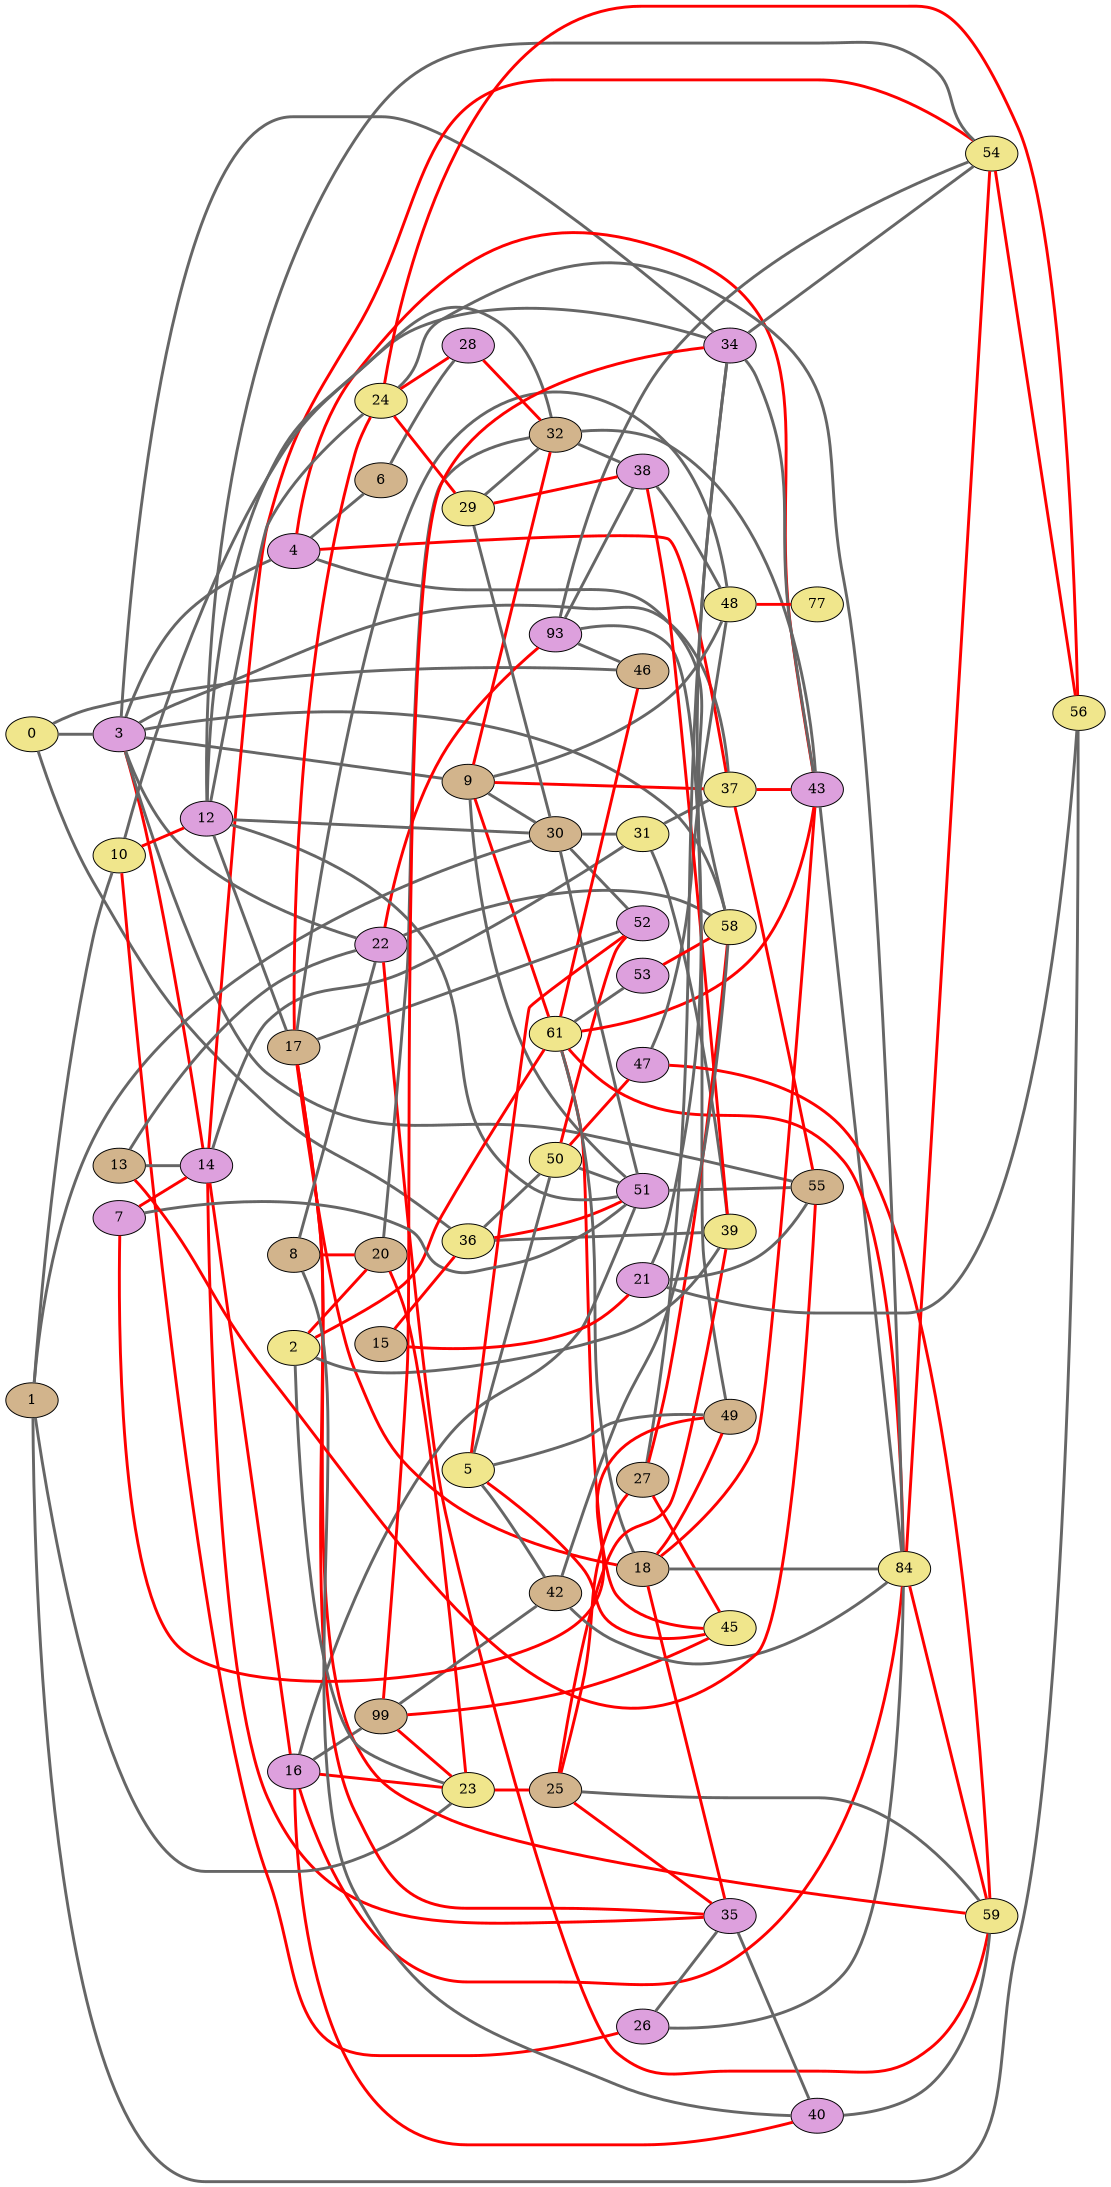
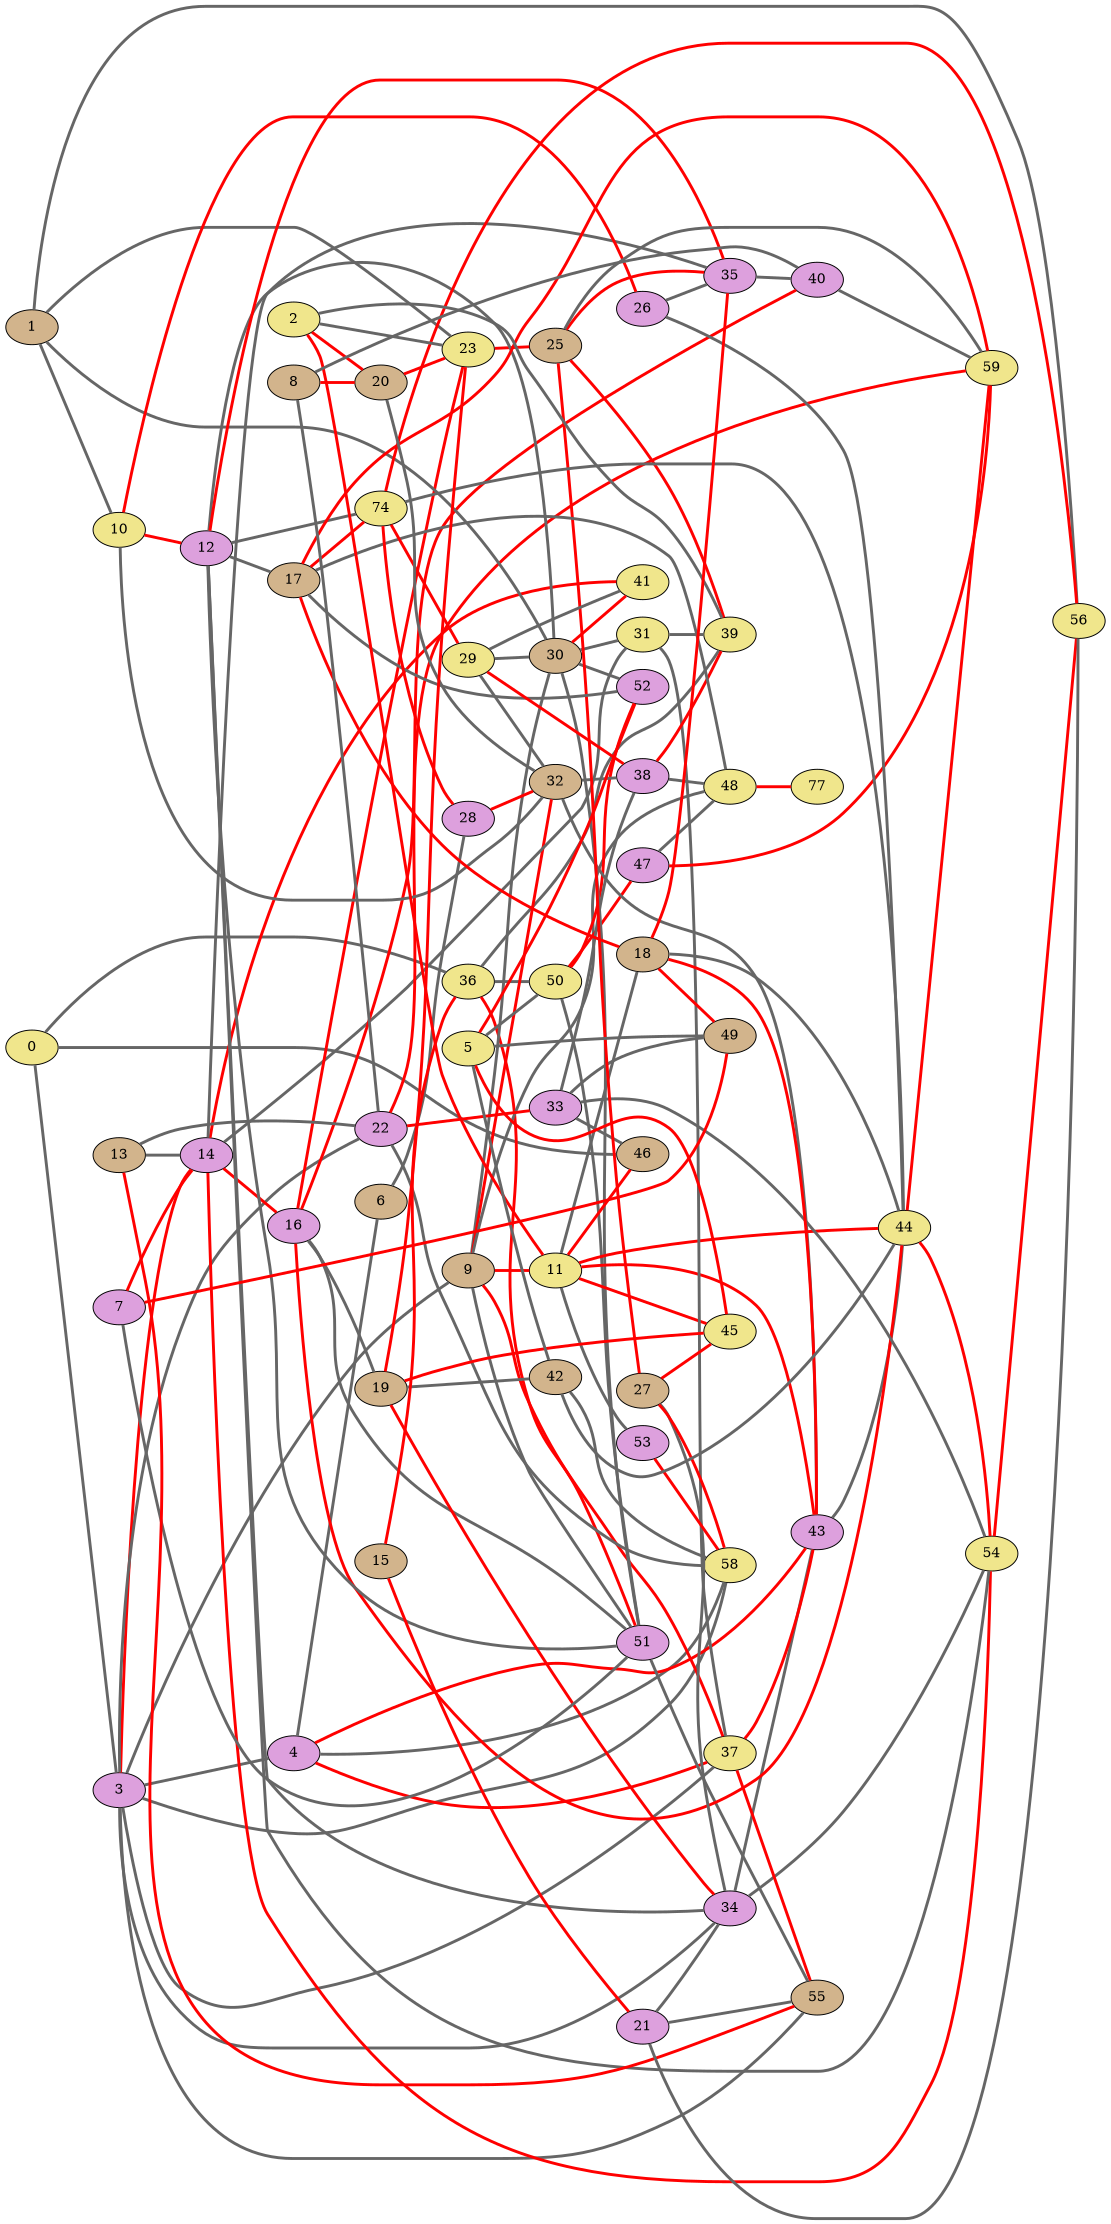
  graph {
    rankdir=LR
    node [fillcolor=khaki style=filled]
    edge [color=gray40 penwidth=3]
    3 [fillcolor=plum]
    0
    36
    46 [fillcolor=tan]
    4 [fillcolor=plum]
    9 [fillcolor=tan]
    14 [fillcolor=plum]
    22 [fillcolor=plum]
    34 [fillcolor=plum]
    37
    55 [fillcolor=tan]
    58
    39
    50
    51 [fillcolor=plum]
    43 [fillcolor=plum]
    6 [fillcolor=tan]
    30 [fillcolor=tan]
    32 [fillcolor=tan]
-   11 [label=61]
+   11
    48
    31
+   41
    35 [fillcolor=plum]
    54
    16 [fillcolor=plum]
    59
-   33 [fillcolor=plum label=93]
+   33 [fillcolor=plum]
    52 [fillcolor=plum]
    47 [fillcolor=plum]
    1 [fillcolor=tan]
    10
    23
    56
    12 [fillcolor=plum]
    26 [fillcolor=plum]
    25 [fillcolor=tan]
    38 [fillcolor=plum]
    17 [fillcolor=tan]
-   24
-   44 [label=84]
+   24 [label=74]
+   44
    27 [fillcolor=tan]
    2
    20 [fillcolor=tan]
    45
    18 [fillcolor=tan]
    53 [fillcolor=plum]
    49 [fillcolor=tan]
    28 [fillcolor=plum]
    n50 [label=77]
    40 [fillcolor=plum]
-   19 [fillcolor=tan label=99]
+   19 [fillcolor=tan]
    5
    42 [fillcolor=tan]
    7 [fillcolor=plum]
    8 [fillcolor=tan]
    29
    13 [fillcolor=tan]
    15 [fillcolor=tan]
    21 [fillcolor=plum]
    3 -- 4
    3 -- 9
    3 -- 14 [color=red]
    3 -- 22
    3 -- 34
    3 -- 37
    3 -- 55
    3 -- 58
    0 -- 3
    0 -- 36
    0 -- 46
    36 -- 39
    36 -- 50
    36 -- 51 [color=red]
    4 -- 37 [color=red]
    4 -- 58
    4 -- 43 [color=red]
    4 -- 6
    9 -- 37 [color=red]
    9 -- 51
    9 -- 30
    9 -- 32 [color=red]
    9 -- 11 [color=red]
    9 -- 48
    14 -- 31
-   14 -- 35 [color=red]
+   14 -- 41 [color=red]
+   14 -- 35
    14 -- 54 [color=red]
    14 -- 16 [color=red]
    22 -- 58
    22 -- 59 [color=red]
    22 -- 33 [color=red]
    34 -- 43
    34 -- 54
    37 -- 55 [color=red]
    37 -- 43 [color=red]
    50 -- 51
    50 -- 52 [color=red]
    50 -- 47 [color=red]
    51 -- 55
    43 -- 44
    6 -- 28
    30 -- 51
    30 -- 31
+   30 -- 41 [color=red]
    30 -- 52
    32 -- 43
    32 -- 38
    11 -- 46 [color=red]
    11 -- 43 [color=red]
    11 -- 44 [color=red]
    11 -- 45 [color=red]
    11 -- 18
    11 -- 53
    48 -- n50 [color=red]
    31 -- 37
    31 -- 39
    35 -- 40
    54 -- 56 [color=red]
    16 -- 51
    16 -- 23 [color=red]
    16 -- 44 [color=red]
    16 -- 40 [color=red]
    16 -- 19
    33 -- 46
    33 -- 54
    33 -- 38
    33 -- 49
    47 -- 48
    47 -- 59 [color=red]
    1 -- 30
    1 -- 10
    1 -- 23
    1 -- 56
    10 -- 32
    10 -- 12 [color=red]
    10 -- 26 [color=red]
    23 -- 25 [color=red]
    12 -- 34
    12 -- 51
    12 -- 30
-   17 -- 35 [color=red]
+   12 -- 35 [color=red]
    12 -- 54
    12 -- 17
    12 -- 24
    26 -- 35
    26 -- 44
    25 -- 39 [color=red]
    25 -- 35 [color=red]
    25 -- 59
    25 -- 27 [color=red]
    38 -- 39 [color=red]
    38 -- 48
    17 -- 48
    17 -- 59 [color=red]
    17 -- 52
    17 -- 24 [color=red]
    17 -- 18 [color=red]
    24 -- 56 [color=red]
    24 -- 44
    24 -- 28 [color=red]
    24 -- 29 [color=red]
    44 -- 54 [color=red]
    44 -- 59 [color=red]
    27 -- 34
    27 -- 58 [color=red]
    27 -- 45 [color=red]
    2 -- 39
    2 -- 11 [color=red]
    2 -- 23
    2 -- 20 [color=red]
    20 -- 32
    20 -- 23 [color=red]
    18 -- 43 [color=red]
    18 -- 35 [color=red]
    18 -- 44
    18 -- 49 [color=red]
    53 -- 58 [color=red]
    28 -- 32 [color=red]
    40 -- 59
    19 -- 34 [color=red]
    19 -- 23 [color=red]
    19 -- 45 [color=red]
    19 -- 42
    5 -- 50
    5 -- 52 [color=red]
    5 -- 45 [color=red]
    5 -- 49
    5 -- 42
    42 -- 58
    42 -- 44
    7 -- 14 [color=red]
    7 -- 51
    7 -- 49 [color=red]
    8 -- 22
    8 -- 20 [color=red]
    8 -- 40
    29 -- 30
    29 -- 32
+   29 -- 41
    29 -- 38 [color=red]
    13 -- 14
    13 -- 22
    13 -- 55 [color=red]
    15 -- 36 [color=red]
    15 -- 21 [color=red]
    21 -- 34
    21 -- 55
    21 -- 56
  }
